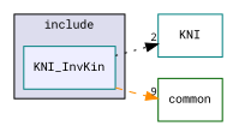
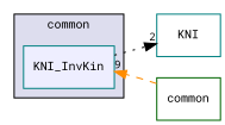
  digraph {
    compound=true
    fontname="Roboto Mono"
    rankdir=LR
    node [color=teal fontname="Roboto Mono" fontsize=10 shape=box]
    edge [fontname="Roboto Mono" labeldistance=1.5 labelfontname="FreeSans.ttf" labelfontsize=9]
    n1 [fillcolor="#eeeeff" label=KNI_InvKin pencolor=black style=filled]
    n2 [label=KNI]
    n3 [color=darkgreen label=common]
    subgraph cluster_1 {
      bgcolor="#ddddee"
      fontsize=10
-     label=include
+     label=common
      pencolor=black
      n1
    }
    n1 -> n2 [color=black headlabel=2 style=dotted]
-   n1 -> n3 [color=darkorange headlabel=9 style=dashed]
+   n3 -> n1 [color=darkorange headlabel=9 style=dashed]
  }
